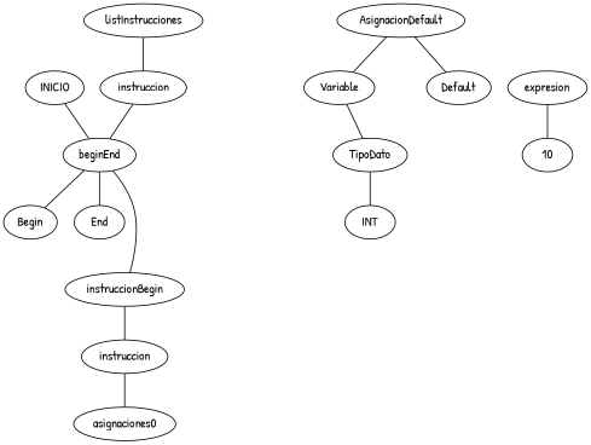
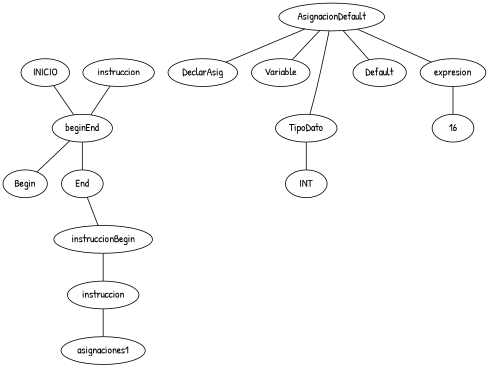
  graph {
    fontname="Patrick Hand"
    ordering=out
    node [fontname="Patrick Hand"]
    edge [fontname="Patrick Hand"]
    n1 [label=INICIO]
    n2 [label=beginEnd]
-   n3 [label=listInstrucciones]
    n4 [label=instruccion]
    n5 [label=Begin]
    n6 [label=End]
    n7 [label=instruccionBegin]
    n8 [label=instruccion]
-   n9 [label=asignaciones0]
+   n9 [label=asignaciones1]
    n10 [label=AsignacionDefault]
+   n11 [label=DeclarAsig]
    n12 [label=Variable]
    n13 [label=TipoDato]
    n14 [label=Default]
    n15 [label=expresion]
    n16 [label=INT]
-   n17 [label=10]
+   n17 [label=16]
    n1 -- n2
    n2 -- n5
    n2 -- n6
-   n2 -- n7
-   n3 -- n4
+   n6 -- n7
    n4 -- n2
    n7 -- n8
    n8 -- n9
+   n10 -- n11
    n10 -- n12
-   n12 -- n13
+   n10 -- n13
    n10 -- n14
+   n10 -- n15
    n13 -- n16
    n15 -- n17
  }
